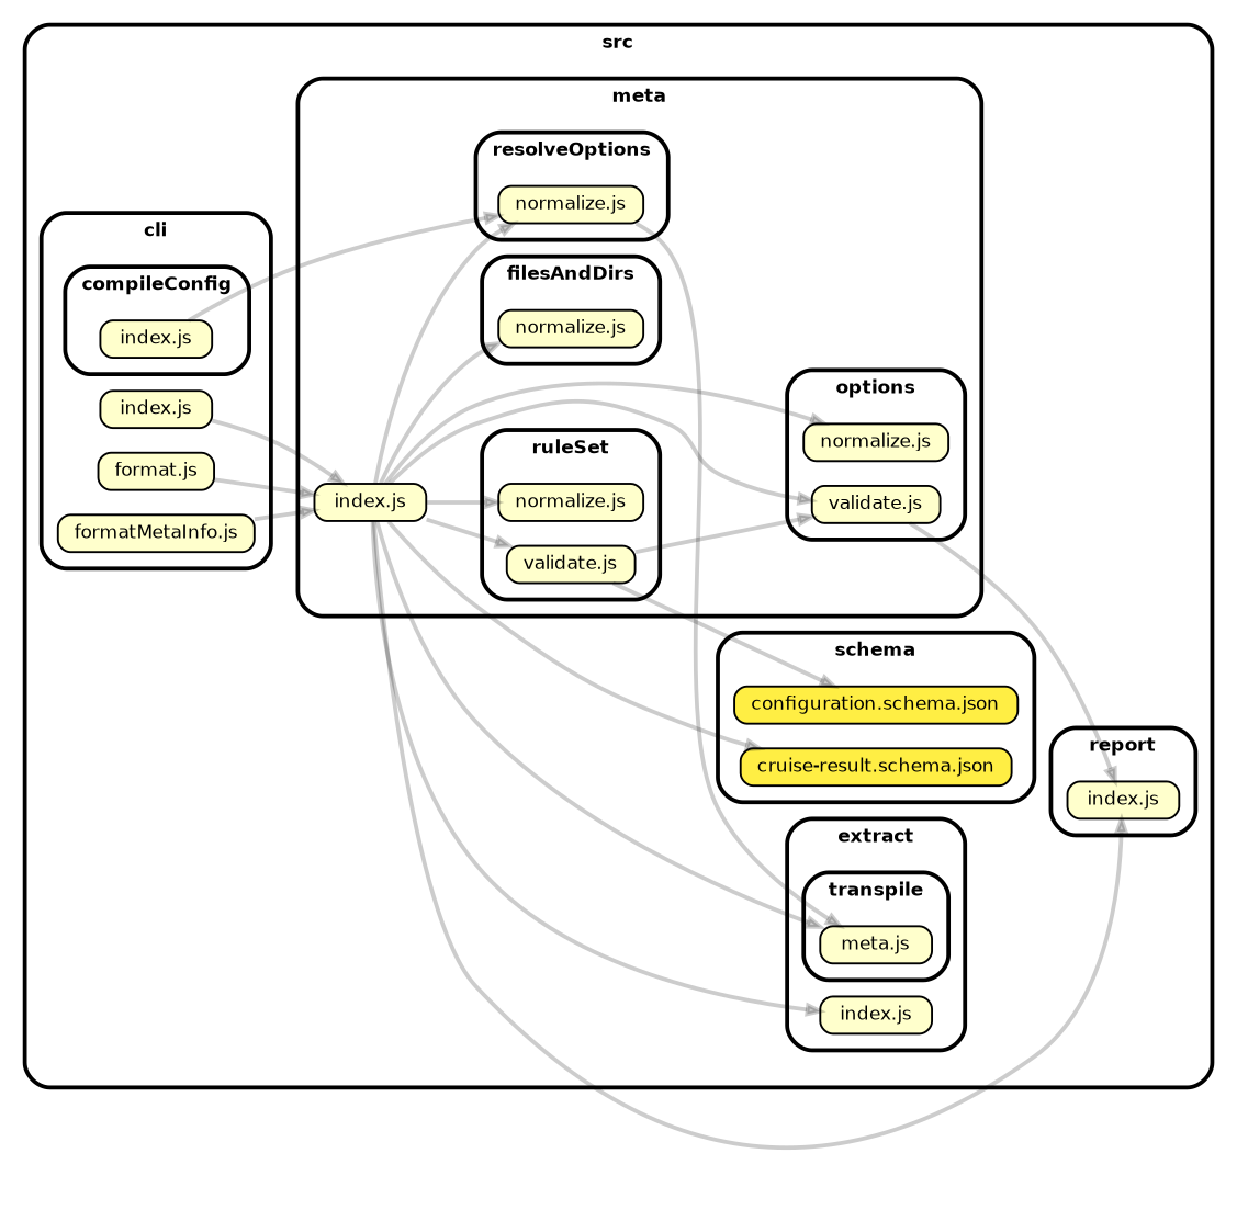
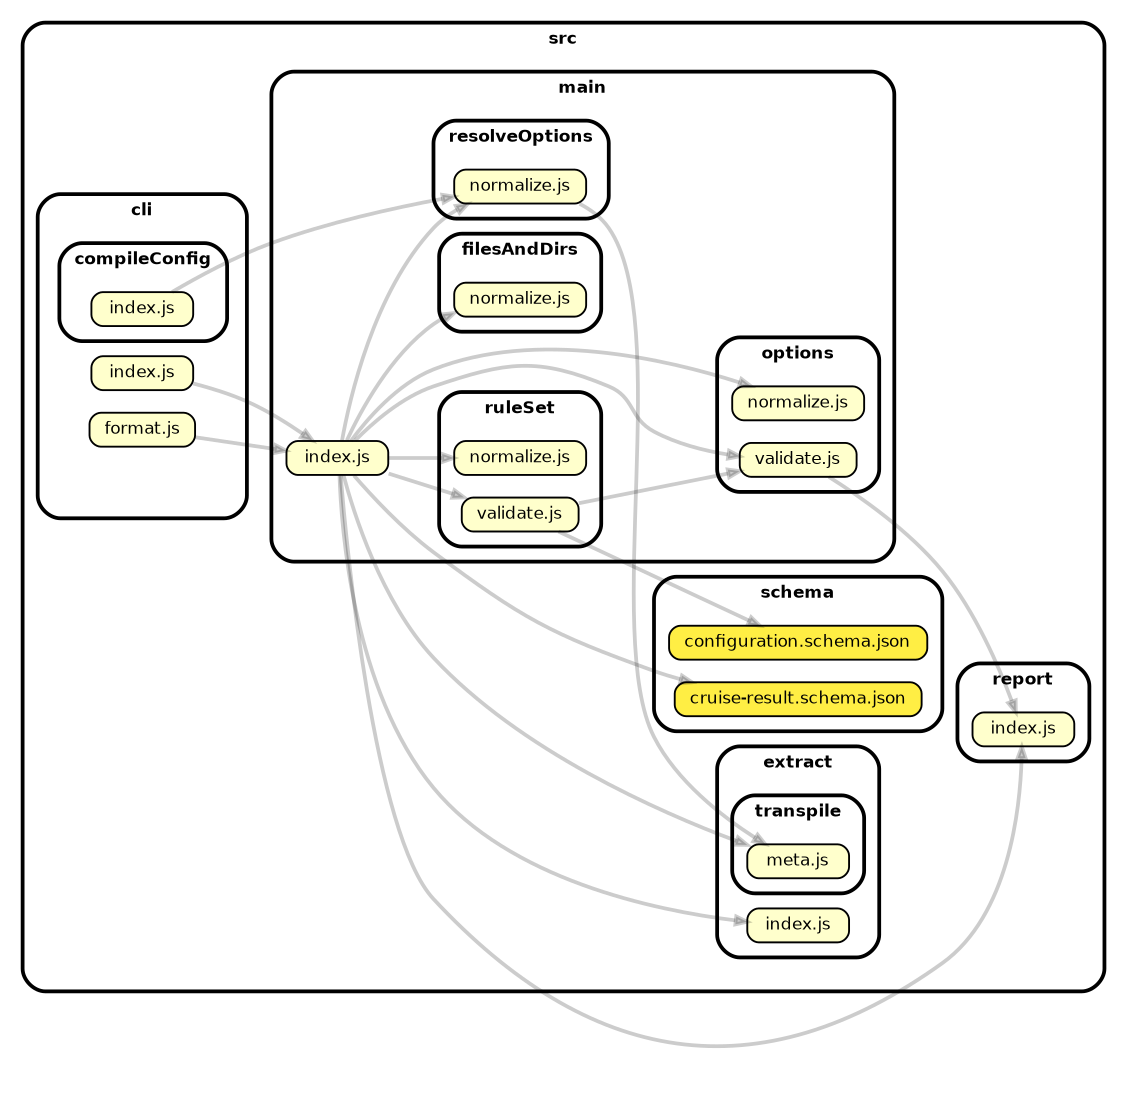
  strict digraph {
    compound=true
    fillcolor="#ffffff"
    fontname="Helvetica-bold"
    fontsize=9
    nodesep=0.16
    ordering=out
    rankdir=LR
    ranksep=0.18
    splines=true
    style="rounded,bold,filled"
    node [color=black fillcolor="#ffffcc" fontcolor=black fontname=Helvetica fontsize=9 shape=box style="rounded, filled"]
    edge [arrowhead=normal arrowsize=0.6 color="#00000033" fontname=Helvetica fontsize=9 penwidth=2.0]
    n1 [height=0.2 label=<index.js>]
    n2 [height=0.2 label=<format.js>]
-   n3 [height=0.2 label=<formatMetaInfo.js>]
    n4 [height=0.2 label=<index.js>]
    n5 [height=0.2 label=<meta.js>]
    n6 [height=0.2 label=<index.js>]
    n7 [height=0.2 label=<normalize.js>]
    n8 [height=0.2 label=<normalize.js>]
    n9 [height=0.2 label=<validate.js>]
    n10 [height=0.2 label=<normalize.js>]
    n11 [height=0.2 label=<normalize.js>]
    n12 [height=0.2 label=<validate.js>]
    n13 [height=0.2 label=<index.js>]
    n14 [height=0.2 label=<index.js>]
    n15 [fillcolor="#ffee44" height=0.2 label=<cruise-result.schema.json>]
    n16 [fillcolor="#ffee44" height=0.2 label=<configuration.schema.json>]
    subgraph cluster_1 {
      label=src
      subgraph cluster_2 {
        label=cli
        n2
-       n3
        n4
        subgraph cluster_3 {
          label=compileConfig
          n1
        }
      }
      subgraph cluster_4 {
        label=extract
        n6
        subgraph cluster_5 {
          label=transpile
          n5
        }
      }
      subgraph cluster_6 {
-       label=meta
+       label=main
        n13
        subgraph cluster_7 {
          label=filesAndDirs
          n7
        }
        subgraph cluster_8 {
          label=options
          n8
          n9
        }
        subgraph cluster_9 {
          label=resolveOptions
          n10
        }
        subgraph cluster_10 {
          label=ruleSet
          n11
          n12
        }
      }
      subgraph cluster_11 {
        label=report
        n14
      }
      subgraph cluster_12 {
        label=schema
        n15
        n16
      }
    }
    n1 -> n10
    n2 -> n13
-   n3 -> n13
    n4 -> n13
    n9 -> n14
    n10 -> n5
    n12 -> n9
    n12 -> n16
    n13 -> n5
    n13 -> n6
    n13 -> n7
    n13 -> n8
    n13 -> n9
    n13 -> n10
    n13 -> n11
    n13 -> n12
    n13 -> n14
    n13 -> n15
  }
